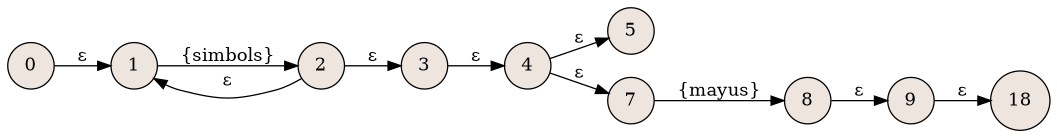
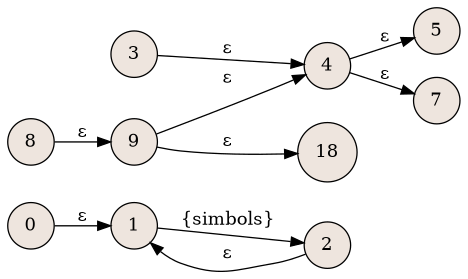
  digraph {
    rankdir=LR
    node [fillcolor=seashell2 shape=circle style=filled]
    0
    1
    2
    3
    4
    5
    7
    8
    9
    n10 [label=18]
    0 -> 1 [label="ε"]
    1 -> 2 [label="{simbols}"]
    2 -> 1 [label="ε"]
-   2 -> 3 [label="ε"]
    3 -> 4 [label="ε"]
    4 -> 5 [label="ε"]
    4 -> 7 [label="ε"]
-   7 -> 8 [label="{mayus}"]
    8 -> 9 [label="ε"]
+   9 -> 4 [label="ε"]
    9 -> n10 [label="ε" shape=doublecircle]
  }
